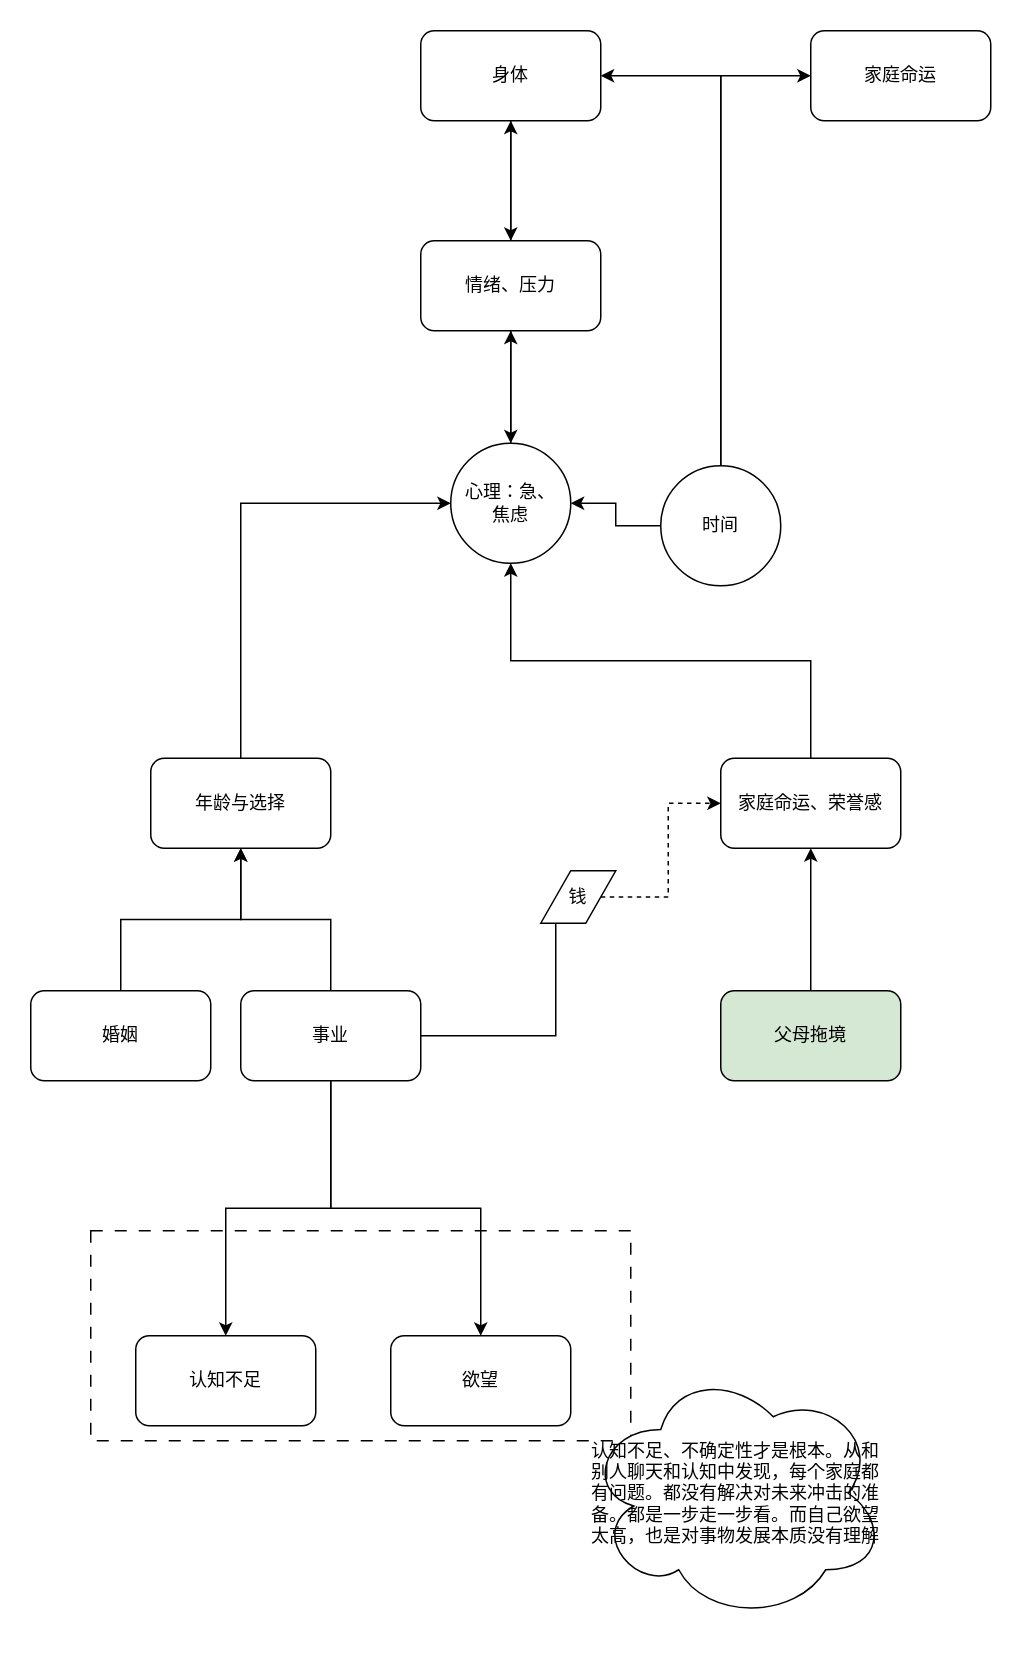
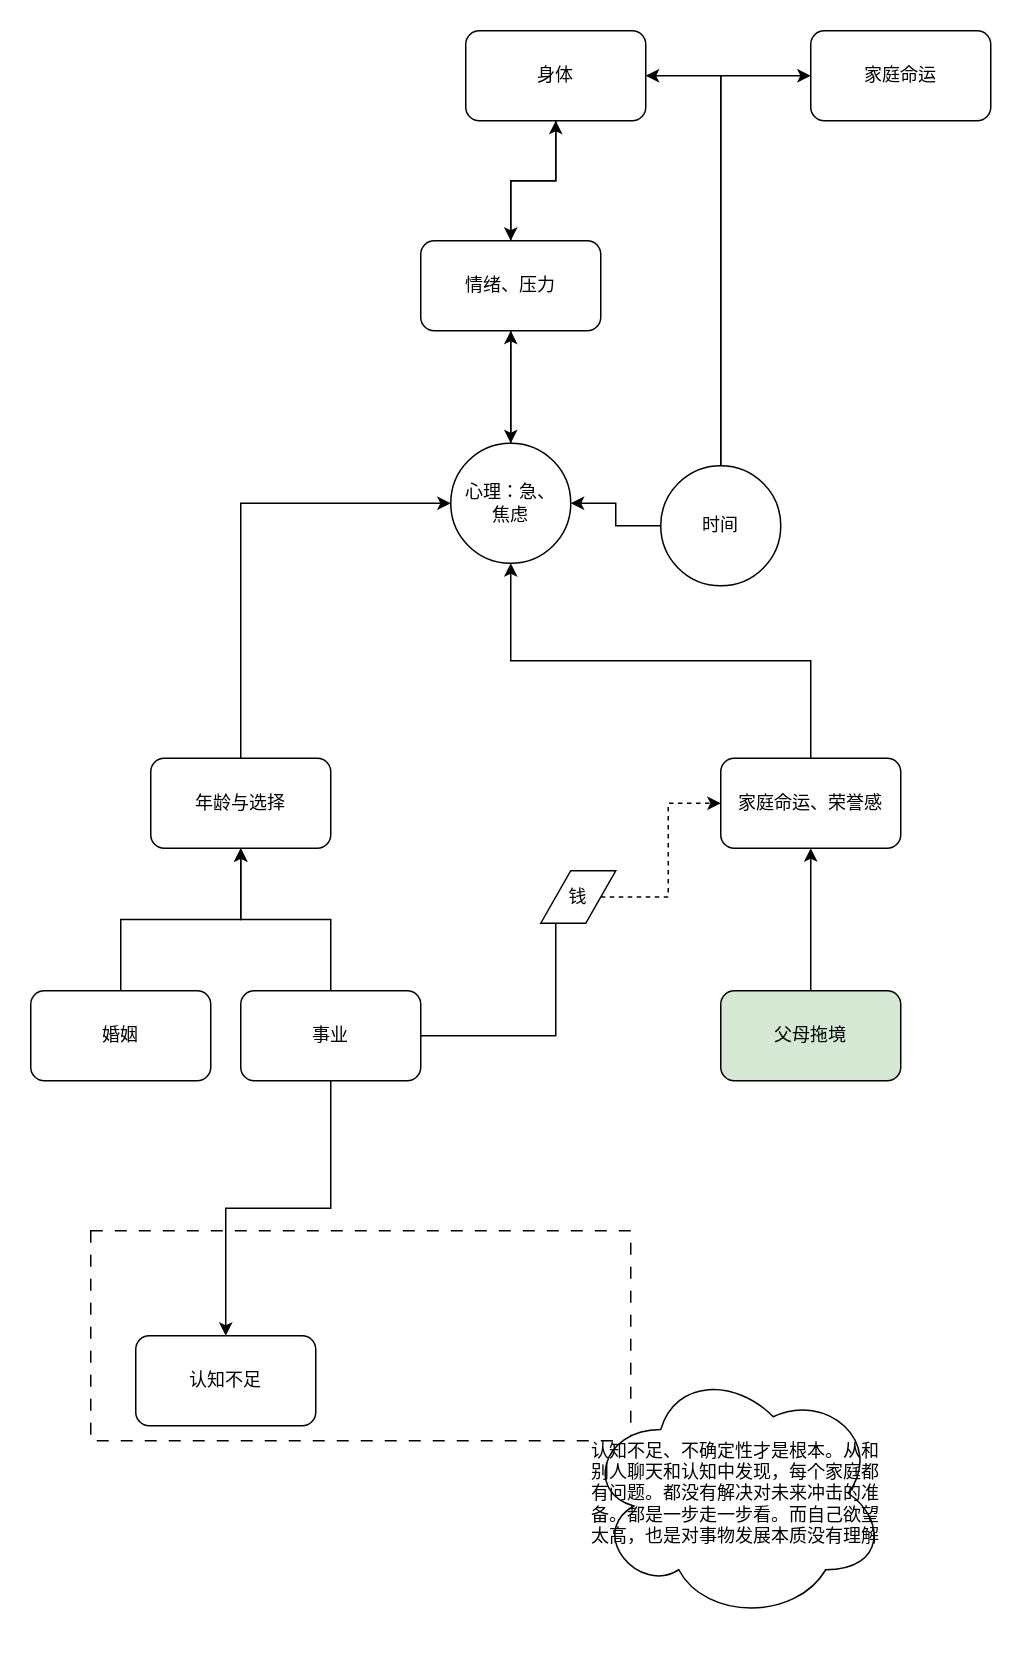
  <mxCell id="0" />
  <mxCell id="1" parent="0" />
  <mxCell id="2" value="" style="rounded=0;whiteSpace=wrap;html=1;dashed=1;dashPattern=8 8;" vertex="1" parent="1"><mxGeometry x="60" y="820" width="360" height="140" as="geometry" /></mxCell>
  <mxCell id="3" style="edgeStyle=orthogonalEdgeStyle;rounded=0;orthogonalLoop=1;jettySize=auto;html=1;exitX=0.5;exitY=0;exitDx=0;exitDy=0;entryX=0;entryY=0.5;entryDx=0;entryDy=0;" edge="1" parent="1" source="4" target="9"><mxGeometry relative="1" as="geometry" /></mxCell>
  <mxCell id="4" value="年龄与选择" style="rounded=1;whiteSpace=wrap;html=1;" vertex="1" parent="1"><mxGeometry x="100" y="505" width="120" height="60" as="geometry" /></mxCell>
  <mxCell id="5" style="edgeStyle=orthogonalEdgeStyle;rounded=0;orthogonalLoop=1;jettySize=auto;html=1;exitX=0.5;exitY=0;exitDx=0;exitDy=0;entryX=0.5;entryY=1;entryDx=0;entryDy=0;" edge="1" parent="1" source="7" target="11"><mxGeometry relative="1" as="geometry" /></mxCell>
  <mxCell id="6" style="edgeStyle=orthogonalEdgeStyle;rounded=0;orthogonalLoop=1;jettySize=auto;html=1;exitX=0.5;exitY=1;exitDx=0;exitDy=0;" edge="1" parent="1" source="7" target="9"><mxGeometry relative="1" as="geometry" /></mxCell>
  <mxCell id="7" value="情绪、压力" style="rounded=1;whiteSpace=wrap;html=1;" vertex="1" parent="1"><mxGeometry x="280" y="160" width="120" height="60" as="geometry" /></mxCell>
  <mxCell id="8" style="edgeStyle=orthogonalEdgeStyle;rounded=0;orthogonalLoop=1;jettySize=auto;html=1;exitX=0.5;exitY=0;exitDx=0;exitDy=0;" edge="1" parent="1" source="9" target="7"><mxGeometry relative="1" as="geometry" /></mxCell>
  <mxCell id="9" value="心理：急、&lt;br&gt;焦虑" style="ellipse;whiteSpace=wrap;html=1;aspect=fixed;" vertex="1" parent="1"><mxGeometry x="300" y="295" width="80" height="80" as="geometry" /></mxCell>
  <mxCell id="10" style="edgeStyle=orthogonalEdgeStyle;rounded=0;orthogonalLoop=1;jettySize=auto;html=1;exitX=0.5;exitY=1;exitDx=0;exitDy=0;entryX=0.5;entryY=0;entryDx=0;entryDy=0;" edge="1" parent="1" source="11" target="7"><mxGeometry relative="1" as="geometry" /></mxCell>
- <mxCell id="11" value="身体" style="rounded=1;whiteSpace=wrap;html=1;" vertex="1" parent="1"><mxGeometry x="280" y="20" width="120" height="60" as="geometry" /></mxCell>
+ <mxCell id="11" value="身体" style="rounded=1;whiteSpace=wrap;html=1;" vertex="1" parent="1"><mxGeometry x="310" y="20" width="120" height="60" as="geometry" /></mxCell>
  <mxCell id="12" style="edgeStyle=orthogonalEdgeStyle;rounded=0;orthogonalLoop=1;jettySize=auto;html=1;exitX=0.5;exitY=0;exitDx=0;exitDy=0;" edge="1" parent="1" source="13" target="9"><mxGeometry relative="1" as="geometry" /></mxCell>
  <mxCell id="13" value="家庭命运、荣誉感" style="rounded=1;whiteSpace=wrap;html=1;" vertex="1" parent="1"><mxGeometry x="480" y="505" width="120" height="60" as="geometry" /></mxCell>
  <mxCell id="14" style="edgeStyle=orthogonalEdgeStyle;rounded=0;orthogonalLoop=1;jettySize=auto;html=1;exitX=0.5;exitY=0;exitDx=0;exitDy=0;entryX=0.5;entryY=1;entryDx=0;entryDy=0;" edge="1" parent="1" source="15" target="4"><mxGeometry relative="1" as="geometry" /></mxCell>
  <mxCell id="15" value="婚姻" style="rounded=1;whiteSpace=wrap;html=1;" vertex="1" parent="1"><mxGeometry x="20" y="660" width="120" height="60" as="geometry" /></mxCell>
  <mxCell id="16" style="edgeStyle=orthogonalEdgeStyle;rounded=0;orthogonalLoop=1;jettySize=auto;html=1;exitX=0.5;exitY=0;exitDx=0;exitDy=0;entryX=0.5;entryY=1;entryDx=0;entryDy=0;" edge="1" parent="1" source="20" target="4"><mxGeometry relative="1" as="geometry" /></mxCell>
  <mxCell id="17" style="edgeStyle=orthogonalEdgeStyle;rounded=0;orthogonalLoop=1;jettySize=auto;html=1;exitX=0.5;exitY=1;exitDx=0;exitDy=0;" edge="1" parent="1" source="20" target="23"><mxGeometry relative="1" as="geometry" /></mxCell>
- <mxCell id="18" style="edgeStyle=orthogonalEdgeStyle;rounded=0;orthogonalLoop=1;jettySize=auto;html=1;exitX=0.5;exitY=1;exitDx=0;exitDy=0;entryX=0.5;entryY=0;entryDx=0;entryDy=0;" edge="1" parent="1" source="20" target="24"><mxGeometry relative="1" as="geometry" /></mxCell>
  <mxCell id="19" style="edgeStyle=orthogonalEdgeStyle;rounded=0;orthogonalLoop=1;jettySize=auto;html=1;exitX=1;exitY=0.5;exitDx=0;exitDy=0;entryX=0;entryY=0.5;entryDx=0;entryDy=0;dashed=1;" edge="1" parent="1" source="27" target="13"><mxGeometry relative="1" as="geometry" /></mxCell>
  <mxCell id="20" value="事业" style="rounded=1;whiteSpace=wrap;html=1;" vertex="1" parent="1"><mxGeometry x="160" y="660" width="120" height="60" as="geometry" /></mxCell>
  <mxCell id="21" style="edgeStyle=orthogonalEdgeStyle;rounded=0;orthogonalLoop=1;jettySize=auto;html=1;exitX=0.5;exitY=0;exitDx=0;exitDy=0;" edge="1" parent="1" source="22" target="13"><mxGeometry relative="1" as="geometry" /></mxCell>
  <mxCell id="22" value="父母拖境" style="rounded=1;whiteSpace=wrap;html=1;fillColor=#d5e8d4;" vertex="1" parent="1"><mxGeometry x="480" y="660" width="120" height="60" as="geometry" /></mxCell>
  <mxCell id="23" value="认知不足" style="rounded=1;whiteSpace=wrap;html=1;" vertex="1" parent="1"><mxGeometry x="90" y="890" width="120" height="60" as="geometry" /></mxCell>
- <mxCell id="24" value="欲望" style="rounded=1;whiteSpace=wrap;html=1;" vertex="1" parent="1"><mxGeometry x="260" y="890" width="120" height="60" as="geometry" /></mxCell>
  <mxCell id="25" value="认知不足、不确定性才是根本。从和别人聊天和认知中发现，每个家庭都有问题。都没有解决对未来冲击的准备。都是一步走一步看。而自己欲望太高，也是对事物发展本质没有理解" style="ellipse;shape=cloud;whiteSpace=wrap;html=1;" vertex="1" parent="1"><mxGeometry x="390" y="910" width="200" height="170" as="geometry" /></mxCell>
  <mxCell id="26" value="" style="edgeStyle=orthogonalEdgeStyle;rounded=0;orthogonalLoop=1;jettySize=auto;html=1;exitX=1;exitY=0.5;exitDx=0;exitDy=0;entryX=0;entryY=0.5;entryDx=0;entryDy=0;" edge="1" parent="1" source="20" target="27"><mxGeometry relative="1" as="geometry"><mxPoint x="300" y="690" as="sourcePoint" /><mxPoint x="480" y="535" as="targetPoint" /></mxGeometry></mxCell>
  <mxCell id="27" value="钱" style="shape=parallelogram;perimeter=parallelogramPerimeter;whiteSpace=wrap;html=1;fixedSize=1;" vertex="1" parent="1"><mxGeometry x="360" y="580" width="50" height="35" as="geometry" /></mxCell>
  <mxCell id="28" style="edgeStyle=orthogonalEdgeStyle;rounded=0;orthogonalLoop=1;jettySize=auto;html=1;exitX=0.5;exitY=0;exitDx=0;exitDy=0;entryX=1;entryY=0.5;entryDx=0;entryDy=0;" edge="1" parent="1" source="31" target="11"><mxGeometry relative="1" as="geometry" /></mxCell>
  <mxCell id="29" style="edgeStyle=orthogonalEdgeStyle;rounded=0;orthogonalLoop=1;jettySize=auto;html=1;exitX=0.5;exitY=0;exitDx=0;exitDy=0;entryX=0;entryY=0.5;entryDx=0;entryDy=0;" edge="1" parent="1" source="31" target="32"><mxGeometry relative="1" as="geometry" /></mxCell>
  <mxCell id="30" style="edgeStyle=orthogonalEdgeStyle;rounded=0;orthogonalLoop=1;jettySize=auto;html=1;exitX=0;exitY=0.5;exitDx=0;exitDy=0;entryX=1;entryY=0.5;entryDx=0;entryDy=0;" edge="1" parent="1" source="31" target="9"><mxGeometry relative="1" as="geometry" /></mxCell>
  <mxCell id="31" value="时间" style="ellipse;whiteSpace=wrap;html=1;aspect=fixed;" vertex="1" parent="1"><mxGeometry x="440" y="310" width="80" height="80" as="geometry" /></mxCell>
  <mxCell id="32" value="家庭命运" style="rounded=1;whiteSpace=wrap;html=1;" vertex="1" parent="1"><mxGeometry x="540" y="20" width="120" height="60" as="geometry" /></mxCell>
